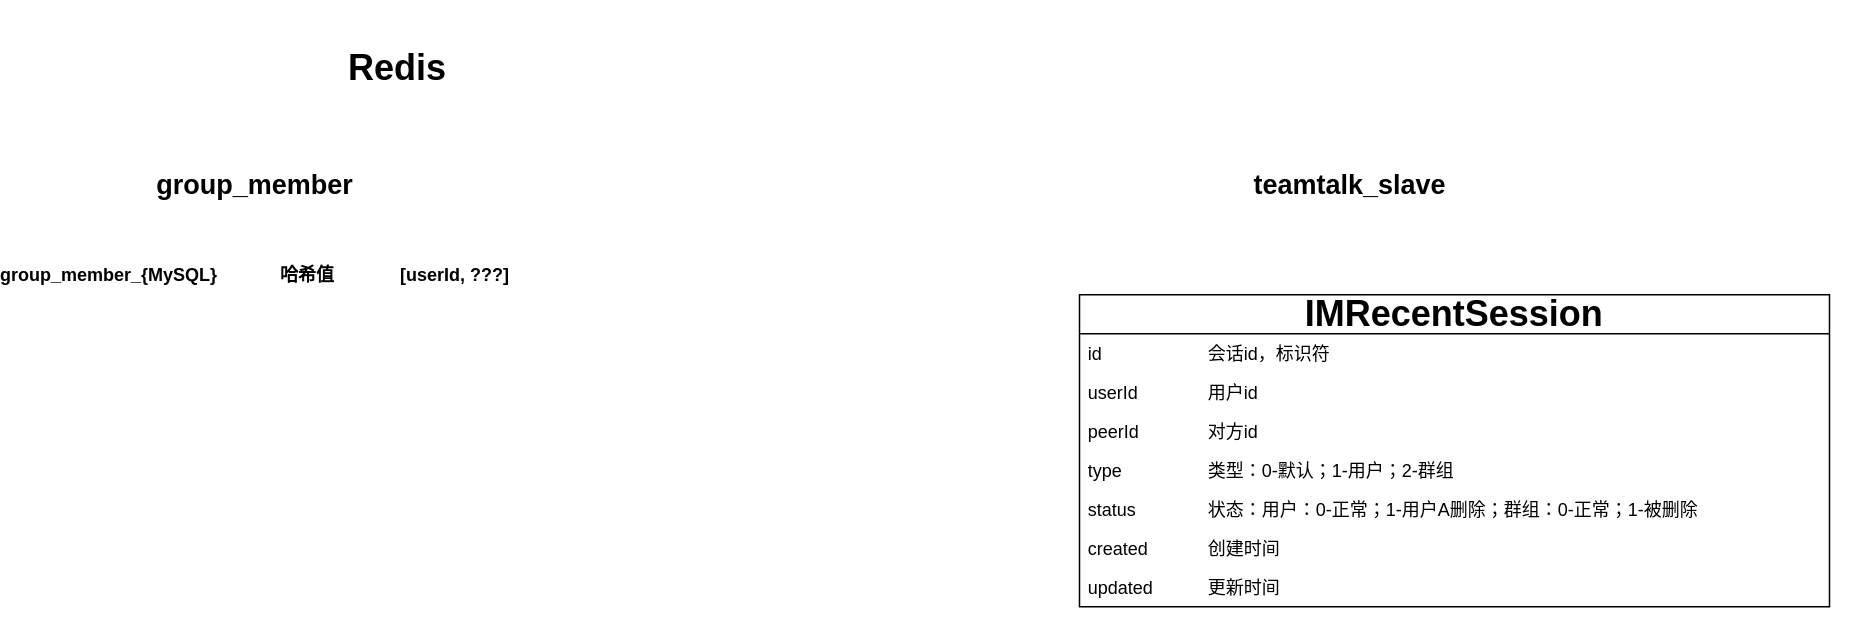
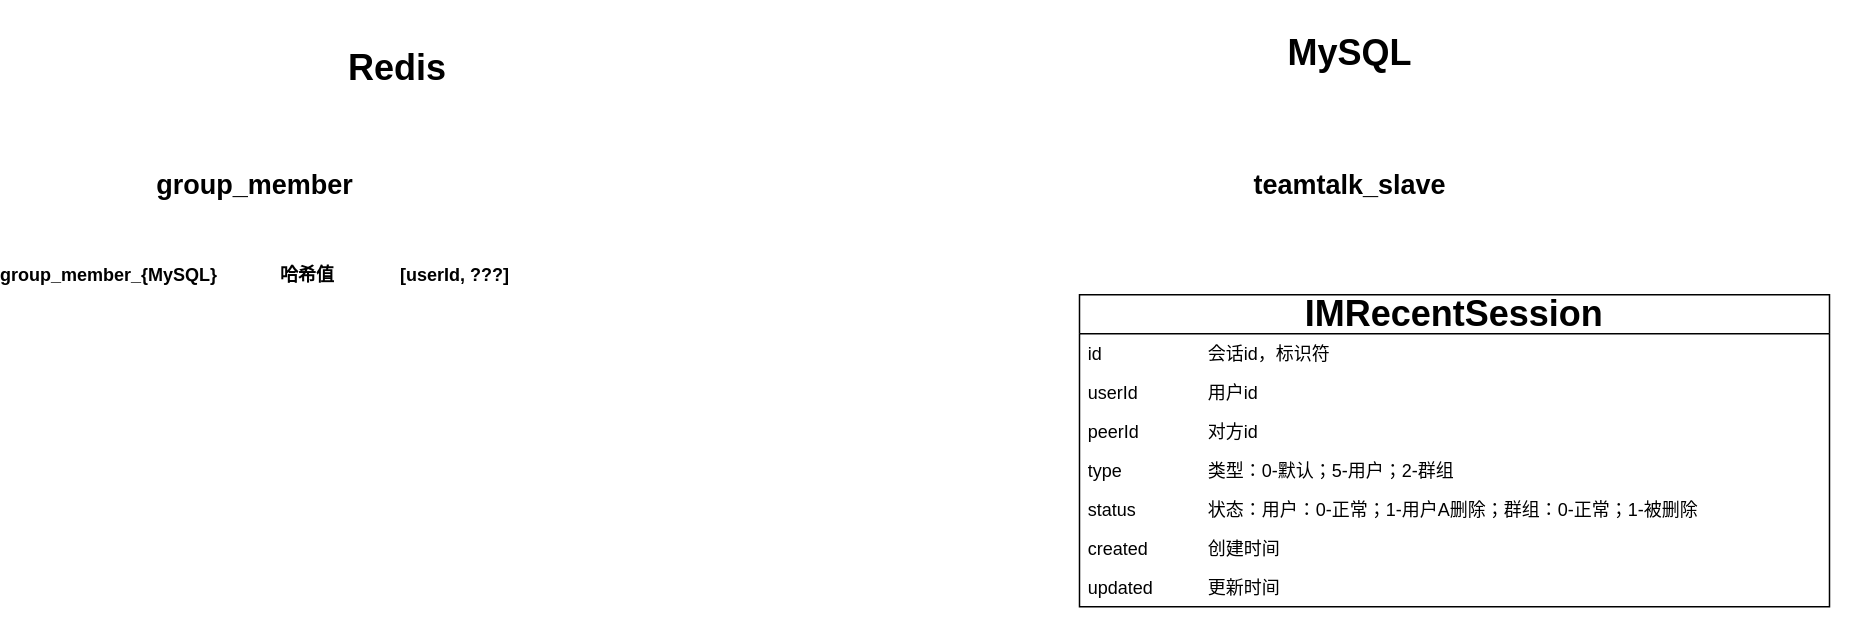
  <mxCell id="0" />
  <mxCell id="1" parent="0" />
  <mxCell id="2" value="&lt;font style=&quot;font-size: 24px;&quot;&gt;Redis&lt;/font&gt;" style="text;align=center;fontStyle=1;verticalAlign=middle;spacingLeft=3;spacingRight=3;strokeColor=none;rotatable=0;points=[[0,0.5],[1,0.5]];portConstraint=eastwest;html=1;" vertex="1" parent="1"><mxGeometry x="95" y="30" width="120" height="30" as="geometry" /></mxCell>
  <mxCell id="3" value="group_member_{MySQL}&lt;span style=&quot;white-space: pre;&quot;&gt;&#09;&lt;/span&gt;&lt;span style=&quot;white-space: pre;&quot;&gt;&#09;&lt;/span&gt;哈希值&lt;span style=&quot;white-space: pre;&quot;&gt;&#09;&lt;/span&gt;&lt;span style=&quot;white-space: pre;&quot;&gt;&#09;&lt;/span&gt;[userId, ???]" style="text;align=center;fontStyle=1;verticalAlign=middle;spacingLeft=3;spacingRight=3;strokeColor=none;rotatable=0;points=[[0,0.5],[1,0.5]];portConstraint=eastwest;html=1;" vertex="1" parent="1"><mxGeometry x="20" y="170" width="80" height="26" as="geometry" /></mxCell>
  <mxCell id="4" value="&lt;font style=&quot;font-size: 18px;&quot;&gt;group_member&lt;/font&gt;" style="text;align=center;fontStyle=1;verticalAlign=middle;spacingLeft=3;spacingRight=3;strokeColor=none;rotatable=0;points=[[0,0.5],[1,0.5]];portConstraint=eastwest;html=1;" vertex="1" parent="1"><mxGeometry x="20" y="110" width="80" height="26" as="geometry" /></mxCell>
+ <mxCell id="5" value="&lt;font style=&quot;font-size: 24px;&quot;&gt;MySQL&lt;/font&gt;" style="text;align=center;fontStyle=1;verticalAlign=middle;spacingLeft=3;spacingRight=3;strokeColor=none;rotatable=0;points=[[0,0.5],[1,0.5]];portConstraint=eastwest;html=1;" vertex="1" parent="1"><mxGeometry x="730" y="20" width="120" height="30" as="geometry" /></mxCell>
  <mxCell id="6" value="&lt;font style=&quot;font-size: 18px;&quot;&gt;teamtalk_slave&lt;/font&gt;" style="text;align=center;fontStyle=1;verticalAlign=middle;spacingLeft=3;spacingRight=3;strokeColor=none;rotatable=0;points=[[0,0.5],[1,0.5]];portConstraint=eastwest;html=1;" vertex="1" parent="1"><mxGeometry x="750" y="110" width="80" height="26" as="geometry" /></mxCell>
  <mxCell id="7" value="&lt;b&gt;&lt;font style=&quot;font-size: 24px;&quot;&gt;IMRecentSession&lt;/font&gt;&lt;/b&gt;" style="swimlane;fontStyle=0;childLayout=stackLayout;horizontal=1;startSize=26;fillColor=none;horizontalStack=0;resizeParent=1;resizeParentMax=0;resizeLast=0;collapsible=1;marginBottom=0;whiteSpace=wrap;html=1;" vertex="1" parent="1"><mxGeometry x="610" y="196" width="500" height="208" as="geometry" /></mxCell>
  <mxCell id="8" value="id&lt;span style=&quot;white-space: pre;&quot;&gt;&#09;&lt;/span&gt;&lt;span style=&quot;white-space: pre;&quot;&gt;&#09;&lt;/span&gt;&lt;span style=&quot;white-space: pre;&quot;&gt;&#09;&lt;/span&gt;会话id，标识符" style="text;strokeColor=none;fillColor=none;align=left;verticalAlign=top;spacingLeft=4;spacingRight=4;overflow=hidden;rotatable=0;points=[[0,0.5],[1,0.5]];portConstraint=eastwest;whiteSpace=wrap;html=1;" vertex="1" parent="7"><mxGeometry y="26" width="500" height="26" as="geometry" /></mxCell>
  <mxCell id="9" value="userId&lt;span style=&quot;white-space: pre;&quot;&gt;&#09;&lt;/span&gt;&lt;span style=&quot;white-space: pre;&quot;&gt;&#09;&lt;/span&gt;用户id" style="text;strokeColor=none;fillColor=none;align=left;verticalAlign=top;spacingLeft=4;spacingRight=4;overflow=hidden;rotatable=0;points=[[0,0.5],[1,0.5]];portConstraint=eastwest;whiteSpace=wrap;html=1;" vertex="1" parent="7"><mxGeometry y="52" width="500" height="26" as="geometry" /></mxCell>
  <mxCell id="10" value="peerId&lt;span style=&quot;white-space: pre;&quot;&gt;&#09;&lt;/span&gt;&lt;span style=&quot;white-space: pre;&quot;&gt;&#09;&lt;/span&gt;对方id" style="text;strokeColor=none;fillColor=none;align=left;verticalAlign=top;spacingLeft=4;spacingRight=4;overflow=hidden;rotatable=0;points=[[0,0.5],[1,0.5]];portConstraint=eastwest;whiteSpace=wrap;html=1;" vertex="1" parent="7"><mxGeometry y="78" width="500" height="26" as="geometry" /></mxCell>
- <mxCell id="11" value="type&lt;span style=&quot;white-space: pre;&quot;&gt;&#09;&lt;/span&gt;&lt;span style=&quot;white-space: pre;&quot;&gt;&#09;&lt;/span&gt;&lt;span style=&quot;white-space: pre;&quot;&gt;&#09;&lt;/span&gt;类型：0-默认；1-用户；2-群组" style="text;strokeColor=none;fillColor=none;align=left;verticalAlign=top;spacingLeft=4;spacingRight=4;overflow=hidden;rotatable=0;points=[[0,0.5],[1,0.5]];portConstraint=eastwest;whiteSpace=wrap;html=1;" vertex="1" parent="7"><mxGeometry y="104" width="500" height="26" as="geometry" /></mxCell>
+ <mxCell id="11" value="type&lt;span style=&quot;white-space: pre;&quot;&gt;&#09;&lt;/span&gt;&lt;span style=&quot;white-space: pre;&quot;&gt;&#09;&lt;/span&gt;&lt;span style=&quot;white-space: pre;&quot;&gt;&#09;&lt;/span&gt;类型：0-默认；5-用户；2-群组" style="text;strokeColor=none;fillColor=none;align=left;verticalAlign=top;spacingLeft=4;spacingRight=4;overflow=hidden;rotatable=0;points=[[0,0.5],[1,0.5]];portConstraint=eastwest;whiteSpace=wrap;html=1;" vertex="1" parent="7"><mxGeometry y="104" width="500" height="26" as="geometry" /></mxCell>
  <mxCell id="12" value="status&lt;span style=&quot;white-space: pre;&quot;&gt;&#09;&lt;/span&gt;&lt;span style=&quot;white-space: pre;&quot;&gt;&#09;&lt;/span&gt;状态：用户：0-正常；1-用户A删除；群组：0-正常；1-被删除" style="text;strokeColor=none;fillColor=none;align=left;verticalAlign=top;spacingLeft=4;spacingRight=4;overflow=hidden;rotatable=0;points=[[0,0.5],[1,0.5]];portConstraint=eastwest;whiteSpace=wrap;html=1;" vertex="1" parent="7"><mxGeometry y="130" width="500" height="26" as="geometry" /></mxCell>
  <mxCell id="13" value="created&lt;span style=&quot;white-space: pre;&quot;&gt;&#09;&lt;/span&gt;&lt;span style=&quot;white-space: pre;&quot;&gt;&#09;&lt;/span&gt;创建时间" style="text;strokeColor=none;fillColor=none;align=left;verticalAlign=top;spacingLeft=4;spacingRight=4;overflow=hidden;rotatable=0;points=[[0,0.5],[1,0.5]];portConstraint=eastwest;whiteSpace=wrap;html=1;" vertex="1" parent="7"><mxGeometry y="156" width="500" height="26" as="geometry" /></mxCell>
  <mxCell id="14" value="updated&lt;span style=&quot;white-space: pre;&quot;&gt;&#09;&lt;/span&gt;&lt;span style=&quot;white-space: pre;&quot;&gt;&#09;&lt;/span&gt;更新时间" style="text;strokeColor=none;fillColor=none;align=left;verticalAlign=top;spacingLeft=4;spacingRight=4;overflow=hidden;rotatable=0;points=[[0,0.5],[1,0.5]];portConstraint=eastwest;whiteSpace=wrap;html=1;" vertex="1" parent="7"><mxGeometry y="182" width="500" height="26" as="geometry" /></mxCell>
